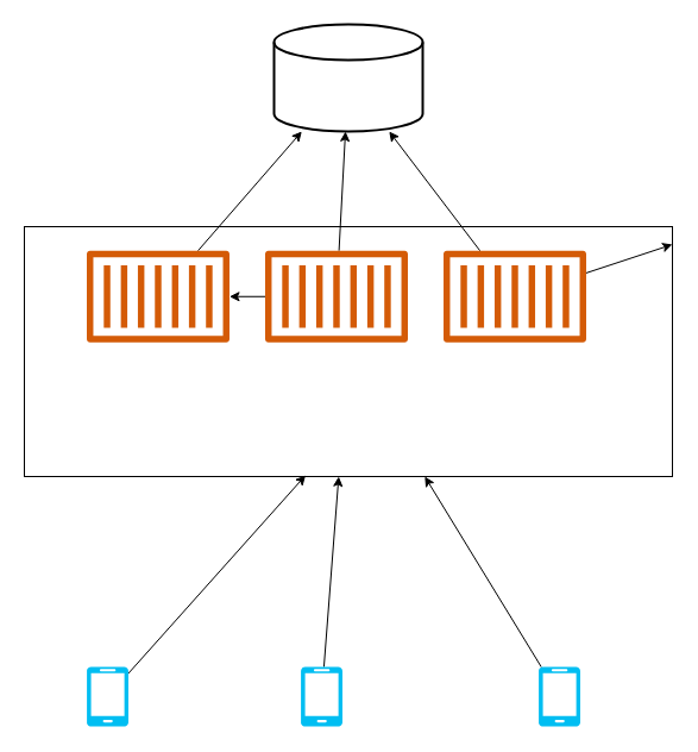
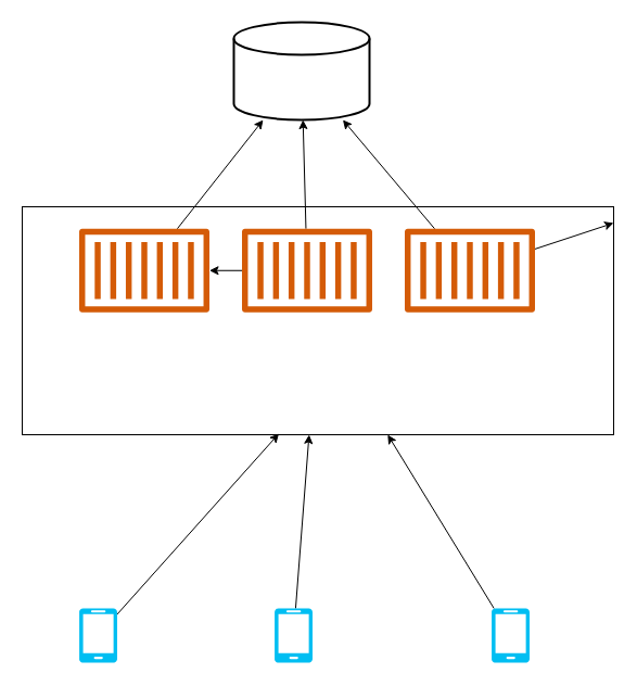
  <mxCell id="0" />
  <mxCell id="1" parent="0" />
  <mxCell id="2" style="edgeStyle=none;html=1;fontColor=#FFFFFF;" parent="1" source="3" target="11" edge="1"><mxGeometry relative="1" as="geometry" /></mxCell>
  <mxCell id="3" value="&lt;font color=&quot;#ffffff&quot;&gt;ECS API &lt;br&gt;Java (Spring Boot&lt;br&gt;&lt;/font&gt;" style="sketch=0;outlineConnect=0;fontColor=#232F3E;gradientColor=none;fillColor=#D45B07;strokeColor=none;dashed=0;verticalLabelPosition=bottom;verticalAlign=top;align=center;html=1;fontSize=12;fontStyle=0;aspect=fixed;pointerEvents=1;shape=mxgraph.aws4.container_1;" parent="1" vertex="1"><mxGeometry x="72.5" y="210" width="120" height="77.5" as="geometry" /></mxCell>
  <mxCell id="4" style="edgeStyle=none;html=1;fontColor=#FFFFFF;" parent="1" source="6" target="11" edge="1"><mxGeometry relative="1" as="geometry" /></mxCell>
  <mxCell id="5" value="" style="edgeStyle=none;html=1;" edge="1" parent="1" source="6" target="3"><mxGeometry relative="1" as="geometry" /></mxCell>
  <mxCell id="6" value="&lt;font color=&quot;#ffffff&quot;&gt;ECS API &lt;br&gt;Java (Spring Boot&lt;br&gt;&lt;/font&gt;" style="sketch=0;outlineConnect=0;fontColor=#232F3E;gradientColor=none;fillColor=#D45B07;strokeColor=none;dashed=0;verticalLabelPosition=bottom;verticalAlign=top;align=center;html=1;fontSize=12;fontStyle=0;aspect=fixed;pointerEvents=1;shape=mxgraph.aws4.container_1;" parent="1" vertex="1"><mxGeometry x="222.5" y="210" width="120" height="77.5" as="geometry" /></mxCell>
  <mxCell id="7" style="edgeStyle=none;html=1;fontColor=#FFFFFF;" parent="1" source="9" target="11" edge="1"><mxGeometry relative="1" as="geometry" /></mxCell>
  <mxCell id="8" value="" style="edgeStyle=none;html=1;" edge="1" parent="1" source="9" target="10"><mxGeometry relative="1" as="geometry" /></mxCell>
  <mxCell id="9" value="&lt;font color=&quot;#ffffff&quot;&gt;ECS &lt;br&gt;API &lt;br&gt;Java (Spring Boot&lt;br&gt;&lt;/font&gt;" style="sketch=0;outlineConnect=0;fontColor=#232F3E;gradientColor=none;fillColor=#D45B07;strokeColor=none;dashed=0;verticalLabelPosition=bottom;verticalAlign=top;align=center;html=1;fontSize=12;fontStyle=0;aspect=fixed;pointerEvents=1;shape=mxgraph.aws4.container_1;" parent="1" vertex="1"><mxGeometry x="372.5" y="210" width="120" height="77.5" as="geometry" /></mxCell>
  <mxCell id="10" value="Java Balancer" style="whiteSpace=wrap;html=1;fontColor=#FFFFFF;fillColor=none;verticalAlign=bottom;fontSize=19;" parent="1" vertex="1"><mxGeometry x="20" y="190" width="545" height="210" as="geometry" /></mxCell>
- <mxCell id="11" value="PostgreSQL" style="strokeWidth=2;html=1;shape=mxgraph.flowchart.database;whiteSpace=wrap;sketch=0;fontColor=#FFFFFF;fillColor=none;" parent="1" vertex="1"><mxGeometry x="230" y="20" width="125" height="90" as="geometry" /></mxCell>
+ <mxCell id="11" value="PostgreSQL" style="strokeWidth=2;html=1;shape=mxgraph.flowchart.database;whiteSpace=wrap;sketch=0;fontColor=#FFFFFF;fillColor=none;" parent="1" vertex="1"><mxGeometry x="215" y="20" width="125" height="90" as="geometry" /></mxCell>
  <mxCell id="12" style="edgeStyle=none;html=1;entryX=0.434;entryY=0.995;entryDx=0;entryDy=0;entryPerimeter=0;fontColor=#FFFFFF;" parent="1" source="13" target="10" edge="1"><mxGeometry relative="1" as="geometry" /></mxCell>
  <mxCell id="13" value="" style="verticalLabelPosition=bottom;html=1;verticalAlign=top;align=center;strokeColor=none;fillColor=#00BEF2;shape=mxgraph.azure.mobile;pointerEvents=1;sketch=0;fontColor=#FFFFFF;fontStyle=1" parent="1" vertex="1"><mxGeometry x="72.5" y="560" width="35" height="50" as="geometry" /></mxCell>
  <mxCell id="14" style="edgeStyle=none;html=1;fontColor=#FFFFFF;" parent="1" source="15" target="10" edge="1"><mxGeometry relative="1" as="geometry" /></mxCell>
  <mxCell id="15" value="" style="verticalLabelPosition=bottom;html=1;verticalAlign=top;align=center;strokeColor=none;fillColor=#00BEF2;shape=mxgraph.azure.mobile;pointerEvents=1;sketch=0;fontColor=#FFFFFF;fontStyle=1" parent="1" vertex="1"><mxGeometry x="252.5" y="560" width="35" height="50" as="geometry" /></mxCell>
  <mxCell id="16" style="edgeStyle=none;html=1;fontColor=#FFFFFF;" parent="1" source="17" target="10" edge="1"><mxGeometry relative="1" as="geometry" /></mxCell>
  <mxCell id="17" value="" style="verticalLabelPosition=bottom;html=1;verticalAlign=top;align=center;strokeColor=none;fillColor=#00BEF2;shape=mxgraph.azure.mobile;pointerEvents=1;sketch=0;fontColor=#FFFFFF;fontStyle=1" parent="1" vertex="1"><mxGeometry x="452.5" y="560" width="35" height="50" as="geometry" /></mxCell>
